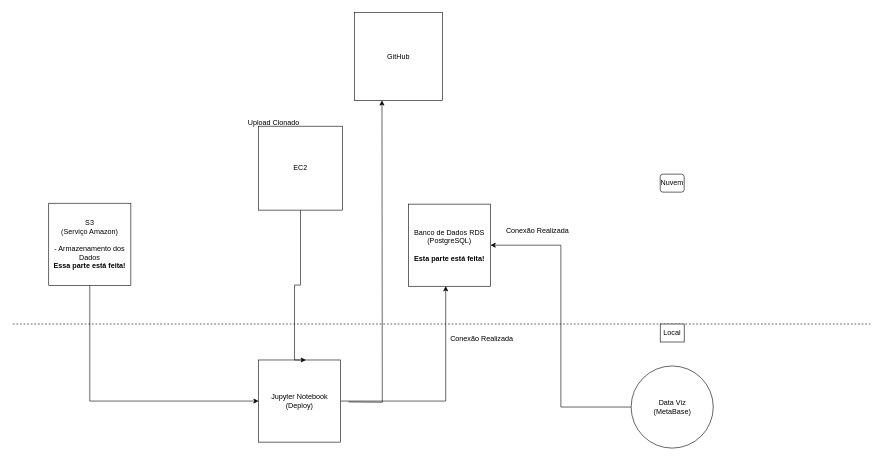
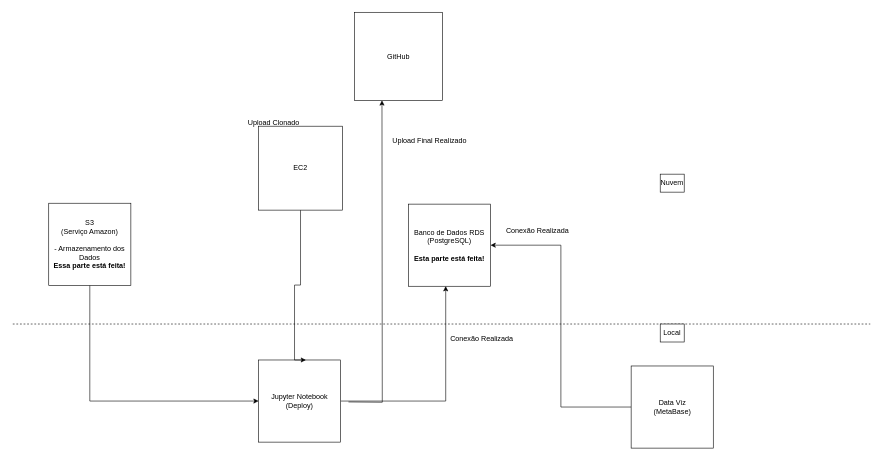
  <mxCell id="0" />
  <mxCell id="1" parent="0" />
  <mxCell id="2" style="edgeStyle=orthogonalEdgeStyle;rounded=0;orthogonalLoop=1;jettySize=auto;html=1;exitX=0;exitY=0.5;exitDx=0;exitDy=0;entryX=1;entryY=0.5;entryDx=0;entryDy=0;" parent="1" source="3" target="4" edge="1"><mxGeometry relative="1" as="geometry" /></mxCell>
- <mxCell id="3" value="Data Viz&lt;br&gt;(MetaBase)" style="ellipse;whiteSpace=wrap;html=1;aspect=fixed;" parent="1" vertex="1"><mxGeometry x="1051.5" y="610" width="137" height="137" as="geometry" /></mxCell>
+ <mxCell id="3" value="Data Viz&lt;br&gt;(MetaBase)" style="whiteSpace=wrap;html=1;aspect=fixed;" parent="1" vertex="1"><mxGeometry x="1051.5" y="610" width="137" height="137" as="geometry" /></mxCell>
  <mxCell id="4" value="Banco de Dados RDS&lt;br&gt;(PostgreSQL)&lt;br&gt;&lt;br&gt;&lt;b&gt;Esta parte está feita!&lt;/b&gt;" style="whiteSpace=wrap;html=1;aspect=fixed;" parent="1" vertex="1"><mxGeometry x="680" y="340" width="137" height="137" as="geometry" /></mxCell>
  <mxCell id="5" style="edgeStyle=orthogonalEdgeStyle;rounded=0;orthogonalLoop=1;jettySize=auto;html=1;entryX=0.312;entryY=1.016;entryDx=0;entryDy=0;entryPerimeter=0;" parent="1" edge="1"><mxGeometry relative="1" as="geometry"><mxPoint x="635.864" y="167.002" as="targetPoint" /><mxPoint x="580" y="670" as="sourcePoint" /></mxGeometry></mxCell>
  <mxCell id="6" style="edgeStyle=orthogonalEdgeStyle;rounded=0;orthogonalLoop=1;jettySize=auto;html=1;entryX=0.454;entryY=0.999;entryDx=0;entryDy=0;entryPerimeter=0;" edge="1" parent="1" source="7" target="4"><mxGeometry relative="1" as="geometry" /></mxCell>
  <mxCell id="7" value="Jupyter Notebook&lt;br&gt;(Deploy)" style="whiteSpace=wrap;html=1;aspect=fixed;" parent="1" vertex="1"><mxGeometry x="430" y="600" width="137" height="137" as="geometry" /></mxCell>
  <mxCell id="8" style="edgeStyle=orthogonalEdgeStyle;rounded=0;orthogonalLoop=1;jettySize=auto;html=1;exitX=0.5;exitY=1;exitDx=0;exitDy=0;entryX=0;entryY=0.5;entryDx=0;entryDy=0;" parent="1" source="9" target="7" edge="1"><mxGeometry relative="1" as="geometry" /></mxCell>
  <mxCell id="9" value="S3&lt;br&gt;(Serviço Amazon)&lt;br&gt;&lt;br&gt;- Armazenamento dos Dados&lt;b&gt;&lt;br&gt;Essa parte está feita!&lt;/b&gt;" style="whiteSpace=wrap;html=1;aspect=fixed;" parent="1" vertex="1"><mxGeometry x="80" y="338.5" width="137" height="137" as="geometry" /></mxCell>
  <mxCell id="10" value="" style="endArrow=none;dashed=1;html=1;rounded=0;" parent="1" edge="1"><mxGeometry width="50" height="50" relative="1" as="geometry"><mxPoint x="20" y="540" as="sourcePoint" /><mxPoint x="1450.4" y="540" as="targetPoint" /></mxGeometry></mxCell>
  <mxCell id="11" style="edgeStyle=orthogonalEdgeStyle;rounded=0;orthogonalLoop=1;jettySize=auto;html=1;exitX=0.5;exitY=1;exitDx=0;exitDy=0;" parent="1" source="12" edge="1"><mxGeometry relative="1" as="geometry"><mxPoint x="509" y="600" as="targetPoint" /><Array as="points"><mxPoint x="500" y="475" /><mxPoint x="490" y="475" /><mxPoint x="490" y="600" /></Array></mxGeometry></mxCell>
  <mxCell id="12" value="EC2&lt;br&gt;" style="whiteSpace=wrap;html=1;aspect=fixed;" parent="1" vertex="1"><mxGeometry x="430" y="210" width="140" height="140" as="geometry" /></mxCell>
  <mxCell id="13" value="Local" style="whiteSpace=wrap;html=1;rounded=0;" parent="1" vertex="1"><mxGeometry x="1100" y="540" width="40" height="30" as="geometry" /></mxCell>
- <mxCell id="14" value="Nuvem" style="rounded=1;whiteSpace=wrap;html=1;" parent="1" vertex="1"><mxGeometry x="1100" y="290" width="40" height="30" as="geometry" /></mxCell>
+ <mxCell id="14" value="Nuvem" style="whiteSpace=wrap;html=1;rounded=0;" parent="1" vertex="1"><mxGeometry x="1100" y="290" width="40" height="30" as="geometry" /></mxCell>
  <mxCell id="15" value="GitHub&lt;br&gt;" style="whiteSpace=wrap;html=1;aspect=fixed;" parent="1" vertex="1"><mxGeometry x="590" y="20" width="147" height="147" as="geometry" /></mxCell>
  <mxCell id="16" value="Conexão Realizada" style="text;html=1;align=center;verticalAlign=middle;resizable=0;points=[];autosize=1;strokeColor=none;fillColor=none;" vertex="1" parent="1"><mxGeometry x="830" y="370" width="130" height="30" as="geometry" /></mxCell>
  <mxCell id="17" value="Conexão Realizada&lt;br&gt;" style="text;html=1;align=center;verticalAlign=middle;resizable=0;points=[];autosize=1;strokeColor=none;fillColor=none;" vertex="1" parent="1"><mxGeometry x="737" y="550" width="130" height="30" as="geometry" /></mxCell>
+ <mxCell id="18" value="Upload Final Realizado&lt;br&gt;" style="text;html=1;align=center;verticalAlign=middle;resizable=0;points=[];autosize=1;strokeColor=none;fillColor=none;" vertex="1" parent="1"><mxGeometry x="640" y="220" width="150" height="30" as="geometry" /></mxCell>
  <mxCell id="19" value="Upload Clonado&lt;br&gt;" style="text;html=1;align=center;verticalAlign=middle;resizable=0;points=[];autosize=1;strokeColor=none;fillColor=none;" vertex="1" parent="1"><mxGeometry x="400" y="190" width="110" height="30" as="geometry" /></mxCell>
